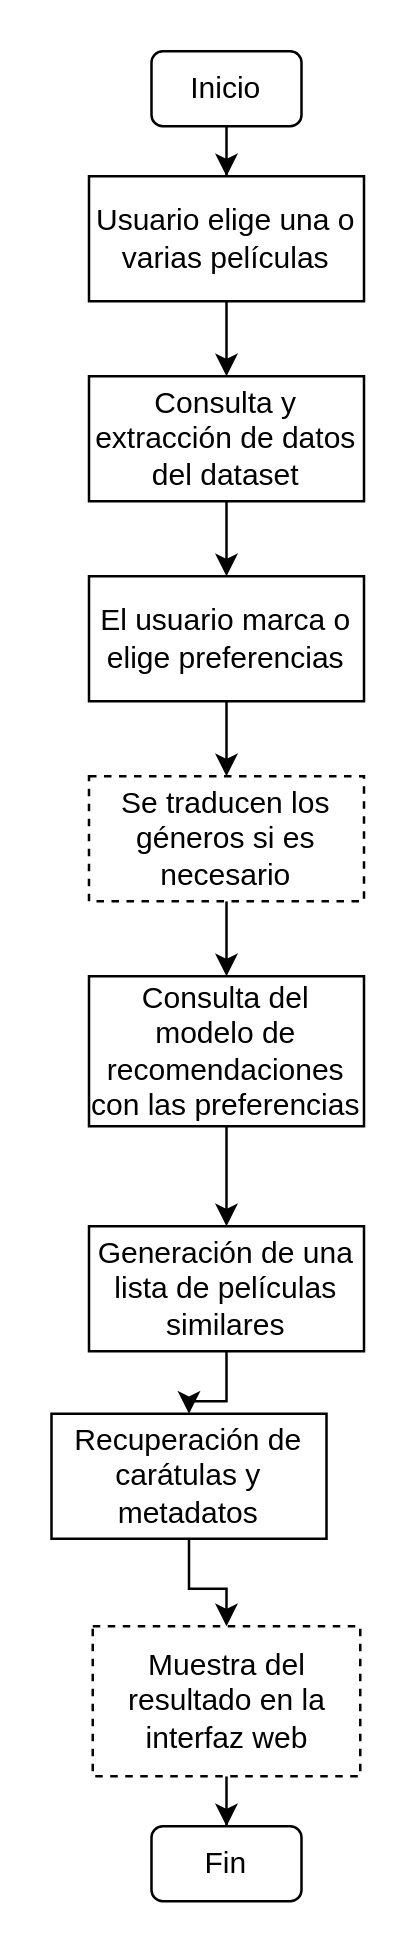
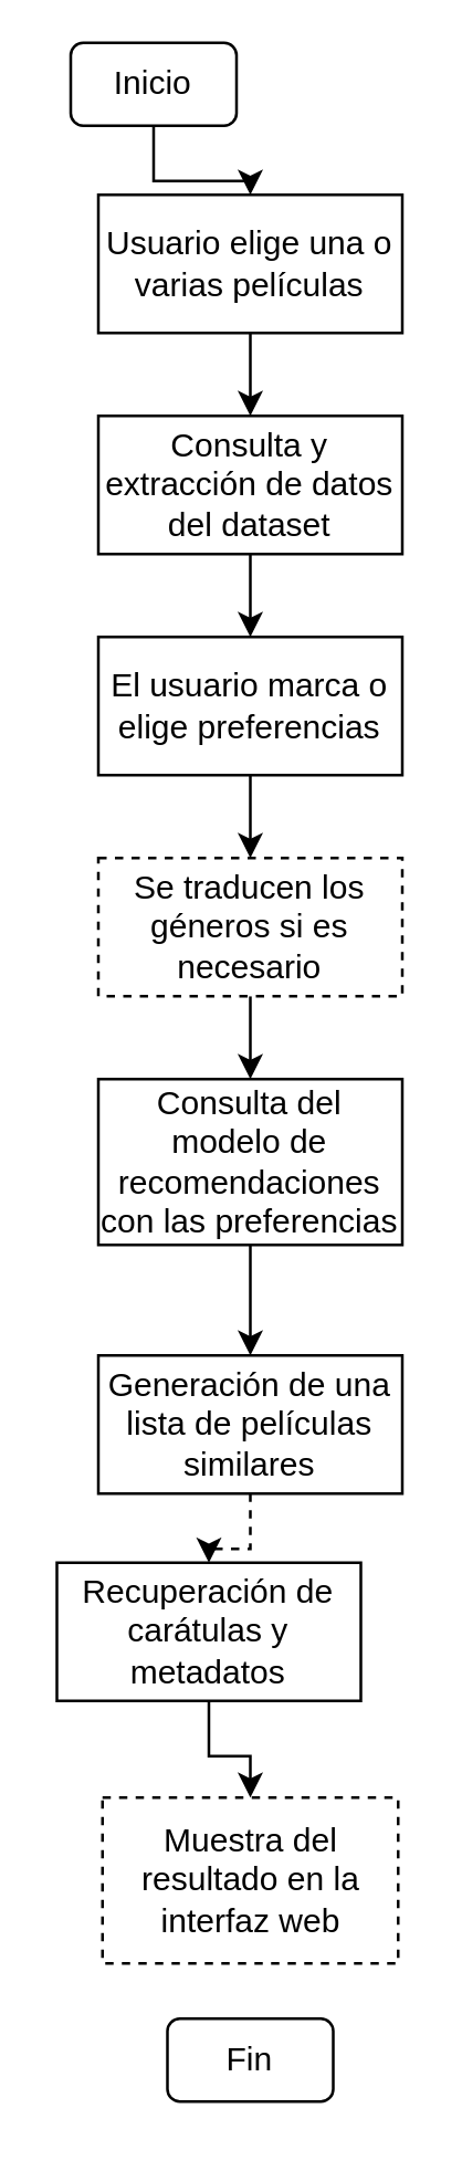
  <mxCell id="0" />
  <mxCell id="1" parent="0" />
  <mxCell id="2" value="" style="edgeStyle=orthogonalEdgeStyle;rounded=0;orthogonalLoop=1;jettySize=auto;html=1;" edge="1" parent="1" source="3" target="5"><mxGeometry relative="1" as="geometry"><mxPoint x="91" y="90" as="targetPoint" /></mxGeometry></mxCell>
- <mxCell id="3" value="Inicio" style="rounded=1;whiteSpace=wrap;html=1;" vertex="1" parent="1"><mxGeometry x="60" y="20" width="60" height="30" as="geometry" /></mxCell>
+ <mxCell id="3" value="Inicio" style="rounded=1;whiteSpace=wrap;html=1;" vertex="1" parent="1"><mxGeometry x="25" y="15" width="60" height="30" as="geometry" /></mxCell>
  <mxCell id="4" value="" style="edgeStyle=orthogonalEdgeStyle;rounded=0;orthogonalLoop=1;jettySize=auto;html=1;" edge="1" parent="1" source="5" target="6"><mxGeometry relative="1" as="geometry" /></mxCell>
  <mxCell id="5" value="Usuario elige una o varias películas" style="rounded=0;whiteSpace=wrap;html=1;" vertex="1" parent="1"><mxGeometry x="35" y="70" width="110" height="50" as="geometry" /></mxCell>
  <mxCell id="6" value="Consulta y extracción de datos del dataset" style="rounded=0;whiteSpace=wrap;html=1;" vertex="1" parent="1"><mxGeometry x="35" y="150" width="110" height="50" as="geometry" /></mxCell>
  <mxCell id="7" value="" style="endArrow=classic;html=1;rounded=0;" edge="1" parent="1" source="9" target="11"><mxGeometry width="50" height="50" relative="1" as="geometry"><mxPoint x="90.66" y="300" as="sourcePoint" /><mxPoint x="90.66" y="330" as="targetPoint" /></mxGeometry></mxCell>
  <mxCell id="8" value="" style="endArrow=classic;html=1;rounded=0;entryX=0.5;entryY=0;entryDx=0;entryDy=0;" edge="1" parent="1" source="6" target="9"><mxGeometry width="50" height="50" relative="1" as="geometry"><mxPoint x="90.66" y="220" as="sourcePoint" /><mxPoint x="90.66" y="250" as="targetPoint" /></mxGeometry></mxCell>
  <mxCell id="9" value="El usuario marca o elige preferencias" style="rounded=0;whiteSpace=wrap;html=1;" vertex="1" parent="1"><mxGeometry x="35" y="230" width="110" height="50" as="geometry" /></mxCell>
  <mxCell id="10" value="" style="edgeStyle=orthogonalEdgeStyle;rounded=0;orthogonalLoop=1;jettySize=auto;html=1;" edge="1" parent="1" source="11" target="13"><mxGeometry relative="1" as="geometry" /></mxCell>
  <mxCell id="11" value="Se traducen los géneros si es necesario" style="rounded=0;whiteSpace=wrap;html=1;dashed=1;" vertex="1" parent="1"><mxGeometry x="35" y="310" width="110" height="50" as="geometry" /></mxCell>
  <mxCell id="12" value="" style="edgeStyle=orthogonalEdgeStyle;rounded=0;orthogonalLoop=1;jettySize=auto;html=1;" edge="1" parent="1" source="13" target="15"><mxGeometry relative="1" as="geometry" /></mxCell>
  <mxCell id="13" value="Consulta del modelo de recomendaciones con las preferencias" style="rounded=0;whiteSpace=wrap;html=1;" vertex="1" parent="1"><mxGeometry x="35" y="390" width="110" height="60" as="geometry" /></mxCell>
- <mxCell id="14" value="" style="edgeStyle=orthogonalEdgeStyle;rounded=0;orthogonalLoop=1;jettySize=auto;html=1;" edge="1" parent="1" source="15" target="17"><mxGeometry relative="1" as="geometry" /></mxCell>
+ <mxCell id="14" value="" style="edgeStyle=orthogonalEdgeStyle;rounded=0;orthogonalLoop=1;jettySize=auto;html=1;dashed=1;" edge="1" parent="1" source="15" target="17"><mxGeometry relative="1" as="geometry" /></mxCell>
  <mxCell id="15" value="Generación de una lista de películas similares" style="rounded=0;whiteSpace=wrap;html=1;" vertex="1" parent="1"><mxGeometry x="35" y="490" width="110" height="50" as="geometry" /></mxCell>
  <mxCell id="16" value="" style="edgeStyle=orthogonalEdgeStyle;rounded=0;orthogonalLoop=1;jettySize=auto;html=1;" edge="1" parent="1" source="17" target="19"><mxGeometry relative="1" as="geometry" /></mxCell>
  <mxCell id="17" value="Recuperación de carátulas y metadatos" style="rounded=0;whiteSpace=wrap;html=1;" vertex="1" parent="1"><mxGeometry x="20" y="565" width="110" height="50" as="geometry" /></mxCell>
- <mxCell id="18" value="" style="edgeStyle=orthogonalEdgeStyle;rounded=0;orthogonalLoop=1;jettySize=auto;html=1;" edge="1" parent="1" source="19" target="20"><mxGeometry relative="1" as="geometry" /></mxCell>
  <mxCell id="19" value="Muestra del resultado en la interfaz web" style="rounded=0;whiteSpace=wrap;html=1;dashed=1;" vertex="1" parent="1"><mxGeometry x="36.5" y="650" width="107" height="60" as="geometry" /></mxCell>
  <mxCell id="20" value="Fin" style="rounded=1;whiteSpace=wrap;html=1;" vertex="1" parent="1"><mxGeometry x="60" y="730" width="60" height="30" as="geometry" /></mxCell>
